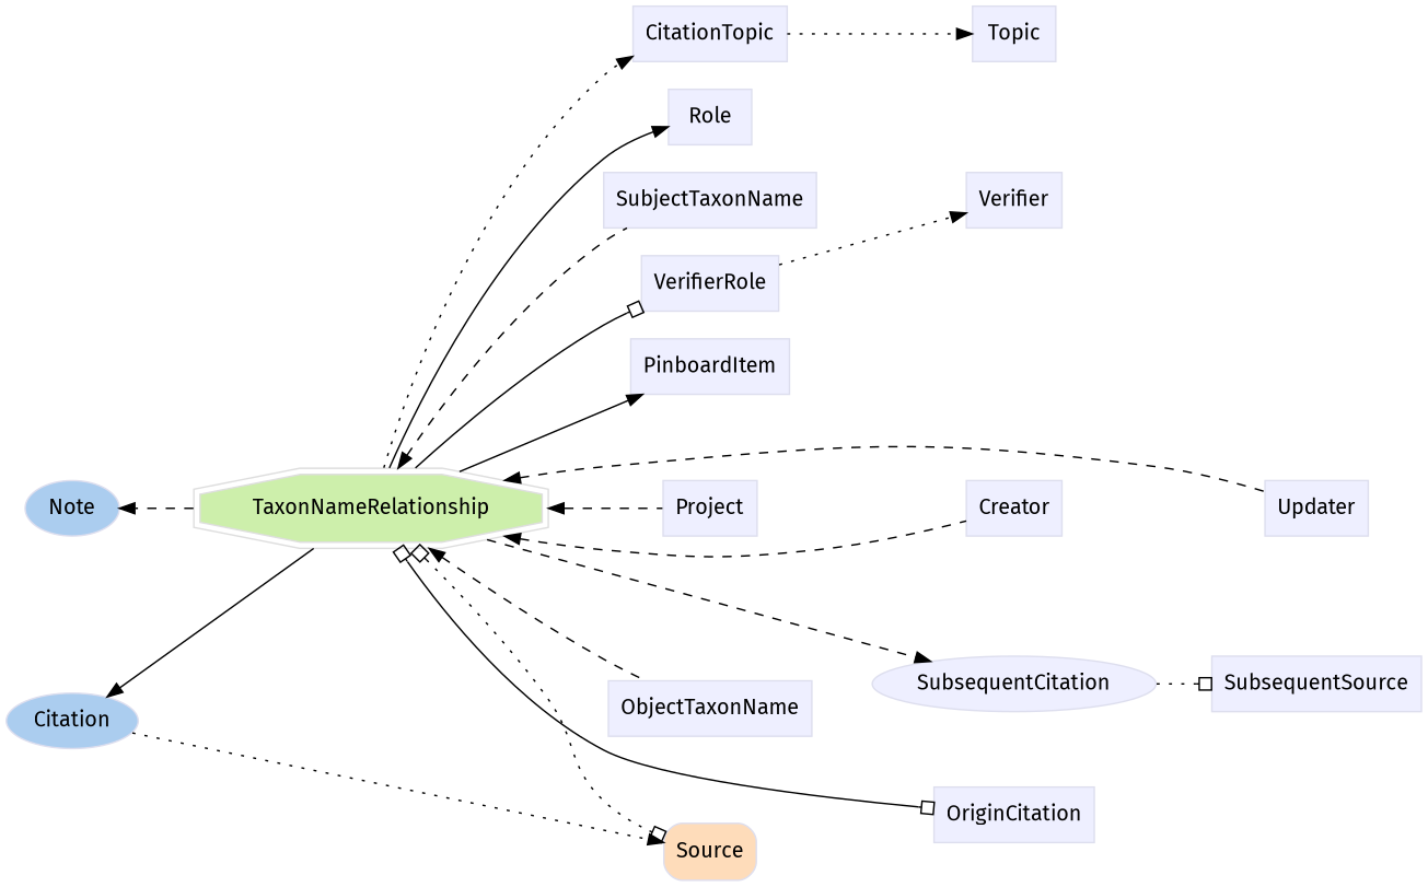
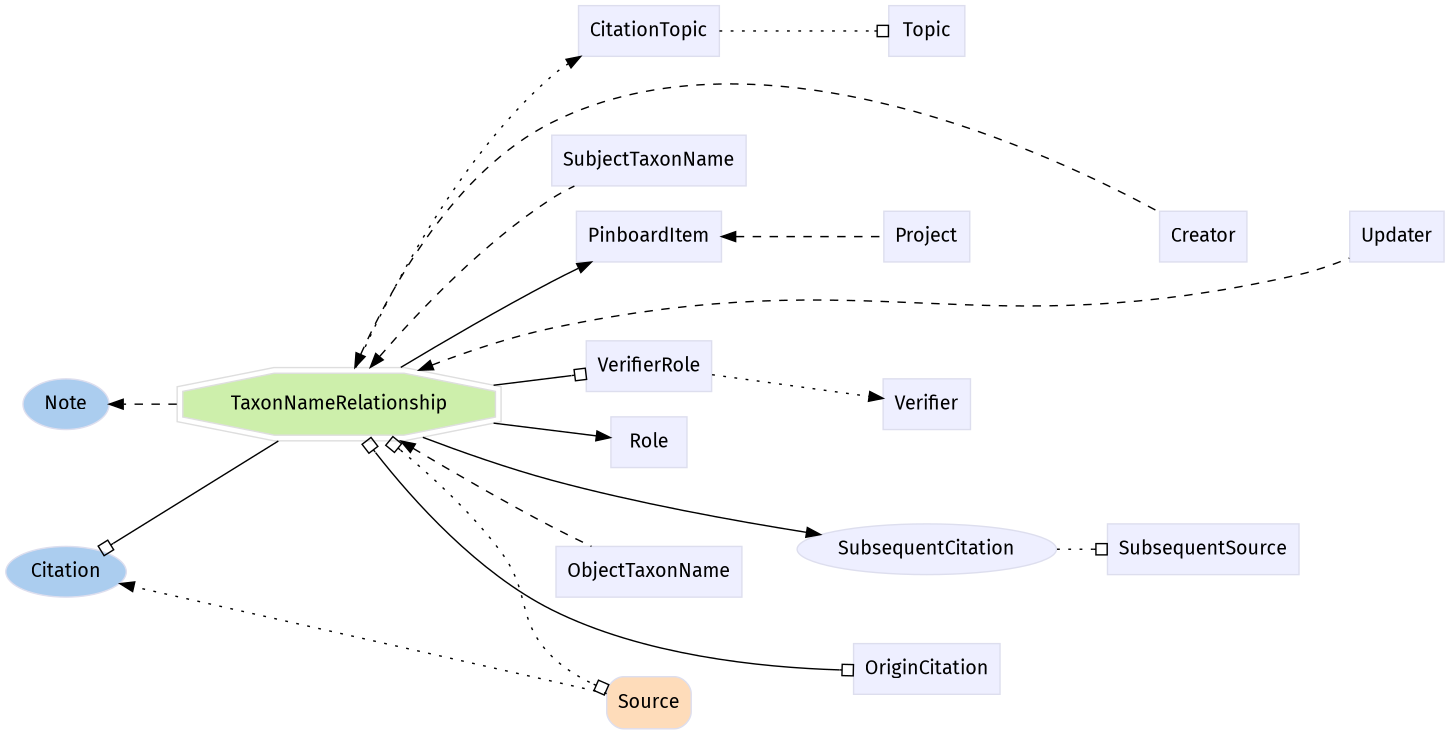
  digraph {
    fontname="Fira Sans"
    rankdir=LR
    node [color="#dddeee" fillcolor="#eeefff" fontname="Fira Sans" group=supporting shape=box style=filled]
    edge [fontname="Fira Sans"]
    n1 [color="#dedede" fillcolor="#cdefab" group=target height=0.61111 label=TaxonNameRelationship shape=doubleoctagon width=3.0814]
    n2 [height=0.5 label=CitationTopic width=1.2778]
    n3 [height=0.5 label=PinboardItem width=1.2639]
    n4 [height=0.5 label=Role width=0.75]
    n5 [height=0.5 label=SubsequentCitation shape=ellipse width=1.6944]
    n6 [height=0.5 label=SubsequentSource width=1.6111]
    n7 [height=0.5 label=Topic width=0.75]
    n8 [height=0.5 label=VerifierRole width=1.1528]
    n9 [height=0.5 label=Verifier width=0.79167]
    n10 [height=0.5 label=Creator width=0.79167]
    n11 [height=0.5 label=ObjectTaxonName width=1.6667]
    n12 [height=0.5 label=Project width=0.76389]
    n13 [height=0.5 label=SubjectTaxonName width=1.7361]
    n14 [height=0.5 label=Updater width=0.83333]
    n15 [height=0.5 label=OriginCitation width=1.3194]
    n16 [fillcolor="#fedcba" group=core height=0.51389 label=Source shape=Mrecord width=0.75]
    n17 [fillcolor="#abcdef" group=annotator height=0.5 label=Citation shape=oval width=1.0832]
    n18 [fillcolor="#abcdef" group=annotator height=0.5 label=Note shape=oval width=0.77632]
    subgraph sub_1 {
      n1
      n2
      n3
      n4
      n5
      n6
      n7
      n8
      n9
      n10
      n11
      n12
      n13
      n14
      n15
    }
    subgraph sub_2 {
      n16
    }
    subgraph sub_3 {
      rank=min
      n17
      n18
    }
    n1 -> n2 [style=dotted]
    n1 -> n3
    n1 -> n4
-   n1 -> n5 [style=dashed]
+   n1 -> n5
    n1 -> n8 [arrowhead=obox]
    n1 -> n10 [dir=back style=dashed]
    n1 -> n11 [dir=back style=dashed]
-   n1 -> n12 [dir=back style=dashed]
+   n3 -> n12 [dir=back style=dashed]
    n1 -> n13 [dir=back style=dashed]
    n1 -> n14 [dir=back style=dashed]
    n1 -> n15 [arrowhead=obox arrowtail=obox dir=both]
    n1 -> n16 [arrowhead=obox arrowtail=obox dir=both style=dotted]
-   n1 -> n17
+   n1 -> n17 [arrowhead=obox]
    n1 -> n18 [style=dashed]
-   n2 -> n7 [style=dotted]
+   n2 -> n7 [style=dotted arrowhead=obox]
    n4 -> n9 [style=invis]
    n5 -> n6 [arrowhead=obox style=dotted]
    n8 -> n9 [style=dotted]
    n10 -> n14 [style=invis]
    n12 -> n10 [style=invis]
    n16 -> n5 [style=invis]
    n16 -> n15 [style=invis]
-   n17 -> n16 [style=dotted]
+   n16 -> n17 [style=dotted]
  }
